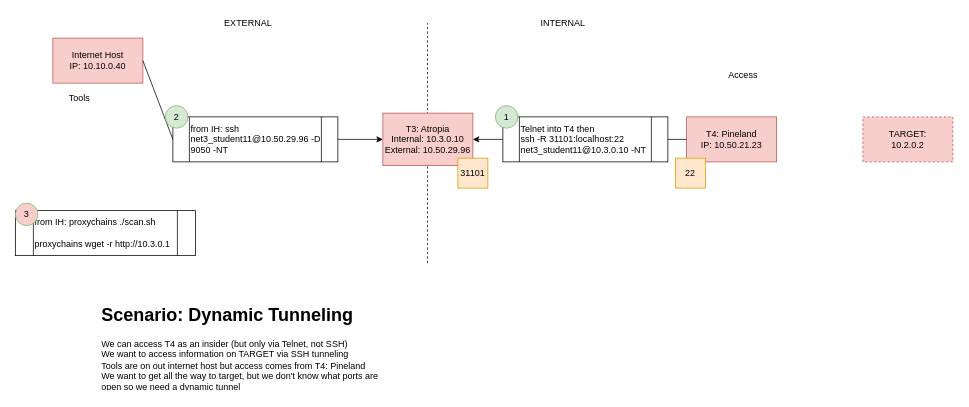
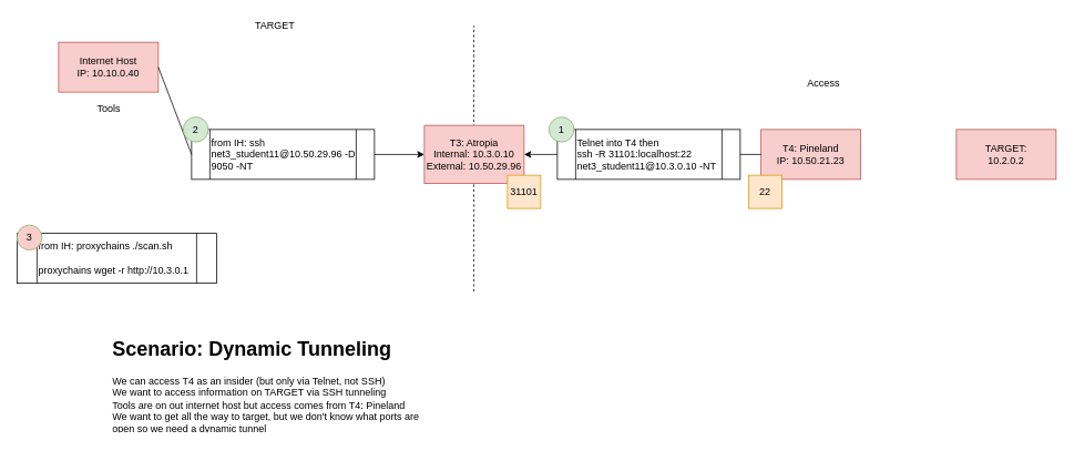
  <mxCell id="0" />
  <mxCell id="1" parent="0" />
  <mxCell id="2" value="" style="endArrow=none;dashed=1;html=1;rounded=0;" parent="1" edge="1"><mxGeometry width="50" height="50" relative="1" as="geometry"><mxPoint x="569.5" y="350" as="sourcePoint" /><mxPoint x="569.5" y="30" as="targetPoint" /></mxGeometry></mxCell>
  <mxCell id="3" value="Internet Host&lt;br&gt;IP: 10.10.0.40" style="rounded=0;whiteSpace=wrap;html=1;fillColor=#f8cecc;strokeColor=#b85450;" parent="1" vertex="1"><mxGeometry x="70" y="50" width="120" height="60" as="geometry" /></mxCell>
- <mxCell id="4" value="Tools" style="text;html=1;align=center;verticalAlign=middle;resizable=0;points=[];autosize=1;strokeColor=none;fillColor=none;" parent="1" vertex="1"><mxGeometry x="85" y="120" width="40" height="20" as="geometry" /></mxCell>
+ <mxCell id="4" value="Tools" style="text;html=1;align=center;verticalAlign=middle;resizable=0;points=[];autosize=1;strokeColor=none;fillColor=none;" parent="1" vertex="1"><mxGeometry x="110" y="120" width="40" height="20" as="geometry" /></mxCell>
  <mxCell id="5" value="T3: Atropia&lt;br&gt;Internal: 10.3.0.10&lt;br&gt;External: 10.50.29.96" style="rounded=0;whiteSpace=wrap;html=1;fillColor=#f8cecc;strokeColor=#b85450;" parent="1" vertex="1"><mxGeometry x="510" y="150" width="120" height="70" as="geometry" /></mxCell>
- <mxCell id="6" value="EXTERNAL" style="text;html=1;align=center;verticalAlign=middle;resizable=0;points=[];autosize=1;strokeColor=none;fillColor=none;" parent="1" vertex="1"><mxGeometry x="290" y="20" width="80" height="20" as="geometry" /></mxCell>
- <mxCell id="7" value="INTERNAL" style="text;html=1;align=center;verticalAlign=middle;resizable=0;points=[];autosize=1;strokeColor=none;fillColor=none;" parent="1" vertex="1"><mxGeometry x="715" y="20" width="70" height="20" as="geometry" /></mxCell>
+ <mxCell id="6" value="TARGET" style="text;html=1;align=center;verticalAlign=middle;resizable=0;points=[];autosize=1;strokeColor=none;fillColor=none;" parent="1" vertex="1"><mxGeometry x="290" y="20" width="80" height="20" as="geometry" /></mxCell>
  <mxCell id="8" value="T4: Pineland&lt;br&gt;IP: 10.50.21.23" style="rounded=0;whiteSpace=wrap;html=1;fillColor=#f8cecc;strokeColor=#b85450;" parent="1" vertex="1"><mxGeometry x="915" y="155" width="120" height="60" as="geometry" /></mxCell>
- <mxCell id="9" value="TARGET:&lt;br&gt;10.2.0.2" style="rounded=0;whiteSpace=wrap;html=1;fillColor=#f8cecc;strokeColor=#b85450;dashed=1;" parent="1" vertex="1"><mxGeometry x="1150" y="155" width="120" height="60" as="geometry" /></mxCell>
+ <mxCell id="9" value="TARGET:&lt;br&gt;10.2.0.2" style="rounded=0;whiteSpace=wrap;html=1;fillColor=#f8cecc;strokeColor=#b85450;" parent="1" vertex="1"><mxGeometry x="1150" y="155" width="120" height="60" as="geometry" /></mxCell>
  <mxCell id="10" value="" style="endArrow=classic;html=1;rounded=0;exitX=1;exitY=0.5;exitDx=0;exitDy=0;entryX=0;entryY=0.5;entryDx=0;entryDy=0;startArrow=none;" parent="1" source="18" target="5" edge="1"><mxGeometry width="50" height="50" relative="1" as="geometry"><mxPoint x="530" y="170" as="sourcePoint" /><mxPoint x="580" y="120" as="targetPoint" /></mxGeometry></mxCell>
  <mxCell id="11" value="Access" style="text;html=1;align=center;verticalAlign=middle;resizable=0;points=[];autosize=1;strokeColor=none;fillColor=none;" parent="1" vertex="1"><mxGeometry x="965" y="90" width="50" height="20" as="geometry" /></mxCell>
  <mxCell id="12" value="" style="endArrow=classic;html=1;rounded=0;exitX=0;exitY=0.5;exitDx=0;exitDy=0;entryX=1;entryY=0.5;entryDx=0;entryDy=0;startArrow=none;" parent="1" source="15" target="5" edge="1"><mxGeometry width="50" height="50" relative="1" as="geometry"><mxPoint x="530" y="160" as="sourcePoint" /><mxPoint x="580" y="110" as="targetPoint" /></mxGeometry></mxCell>
  <mxCell id="13" value="31101" style="whiteSpace=wrap;html=1;aspect=fixed;fillColor=#ffe6cc;strokeColor=#d79b00;" parent="1" vertex="1"><mxGeometry x="610" y="210" width="40" height="40" as="geometry" /></mxCell>
  <mxCell id="14" value="22" style="whiteSpace=wrap;html=1;aspect=fixed;fillColor=#ffe6cc;strokeColor=#d79b00;" parent="1" vertex="1"><mxGeometry x="900" y="210" width="40" height="40" as="geometry" /></mxCell>
  <mxCell id="15" value="Telnet into T4 then&lt;br&gt;ssh -R 31101:localhost:22 net3_student11@10.3.0.10 -NT" style="shape=process;whiteSpace=wrap;html=1;backgroundOutline=1;align=left;" parent="1" vertex="1"><mxGeometry x="670" y="155" width="220" height="60" as="geometry" /></mxCell>
  <mxCell id="16" value="" style="endArrow=none;html=1;rounded=0;exitX=0;exitY=0.5;exitDx=0;exitDy=0;entryX=1;entryY=0.5;entryDx=0;entryDy=0;" parent="1" source="8" target="15" edge="1"><mxGeometry width="50" height="50" relative="1" as="geometry"><mxPoint x="915" y="185" as="sourcePoint" /><mxPoint x="630" y="185" as="targetPoint" /></mxGeometry></mxCell>
  <mxCell id="17" value="1" style="ellipse;whiteSpace=wrap;html=1;aspect=fixed;fillColor=#d5e8d4;strokeColor=#82b366;" parent="1" vertex="1"><mxGeometry x="660" y="140" width="30" height="30" as="geometry" /></mxCell>
  <mxCell id="18" value="from IH: ssh net3_student11@10.50.29.96 -D 9050 -NT" style="shape=process;whiteSpace=wrap;html=1;backgroundOutline=1;align=left;" parent="1" vertex="1"><mxGeometry x="230" y="155" width="220" height="60" as="geometry" /></mxCell>
  <mxCell id="19" value="" style="endArrow=none;html=1;rounded=0;exitX=1;exitY=0.5;exitDx=0;exitDy=0;entryX=0;entryY=0.5;entryDx=0;entryDy=0;" parent="1" source="3" target="18" edge="1"><mxGeometry width="50" height="50" relative="1" as="geometry"><mxPoint x="310" y="185" as="sourcePoint" /><mxPoint x="510" y="185" as="targetPoint" /></mxGeometry></mxCell>
  <mxCell id="20" value="2" style="ellipse;whiteSpace=wrap;html=1;aspect=fixed;fillColor=#d5e8d4;strokeColor=#82b366;" parent="1" vertex="1"><mxGeometry x="220" y="140" width="30" height="30" as="geometry" /></mxCell>
  <mxCell id="21" value="&lt;h1&gt;Scenario: Dynamic Tunneling&lt;/h1&gt;&lt;span&gt;We can access T4 as an insider (but only via Telnet, not SSH)&lt;/span&gt;&lt;br&gt;&lt;span&gt;We want to access information on TARGET via SSH tunneling&lt;/span&gt;&lt;br&gt;&lt;span&gt;Tools are on out internet host but access comes from T4: Pineland&lt;br&gt;We want to get all the way to target, but we don't know what ports are open so we need a dynamic tunnel&amp;nbsp;&lt;/span&gt;" style="text;html=1;strokeColor=none;fillColor=none;spacing=5;spacingTop=-20;whiteSpace=wrap;overflow=hidden;rounded=0;" parent="1" vertex="1"><mxGeometry y="400" width="380" height="120" as="geometry" x="130" /></mxCell>
  <mxCell id="22" value="from IH: proxychains ./scan.sh&lt;br&gt;&lt;br&gt;proxychains wget -r http://10.3.0.1" style="shape=process;whiteSpace=wrap;html=1;backgroundOutline=1;align=left;" parent="1" vertex="1"><mxGeometry x="20" y="280" width="240" height="60" as="geometry" /></mxCell>
  <mxCell id="23" value="3" style="ellipse;whiteSpace=wrap;html=1;aspect=fixed;fillColor=#f8cecc;strokeColor=#82b366;" parent="1" vertex="1"><mxGeometry x="20" y="270" width="30" height="30" as="geometry" /></mxCell>
